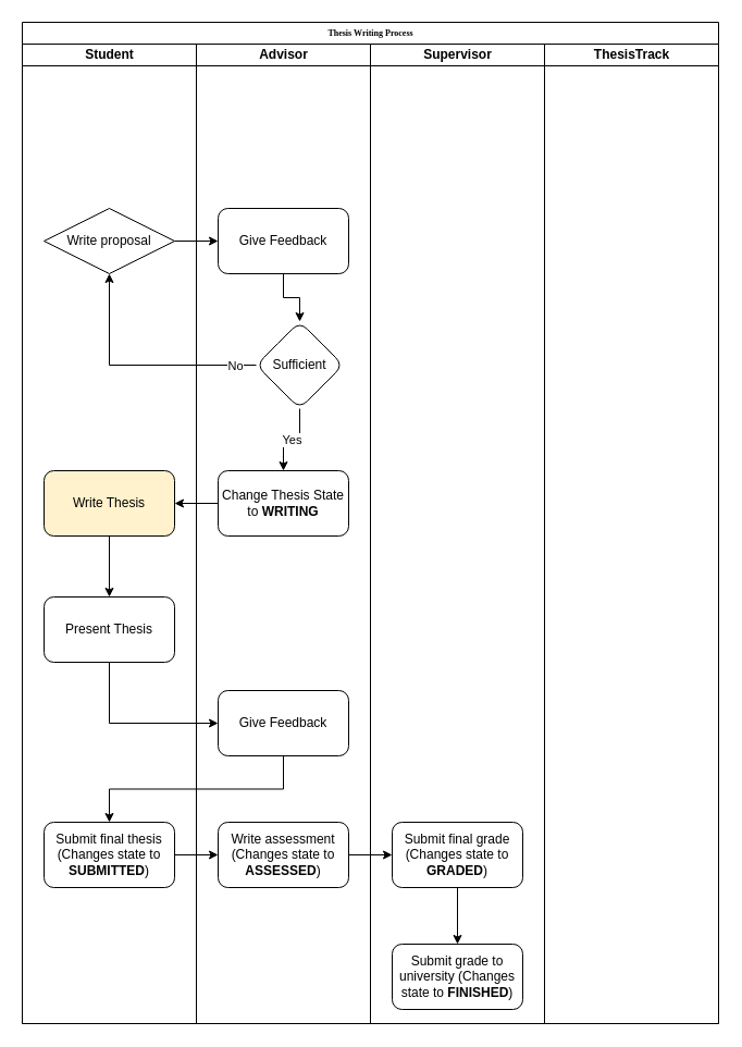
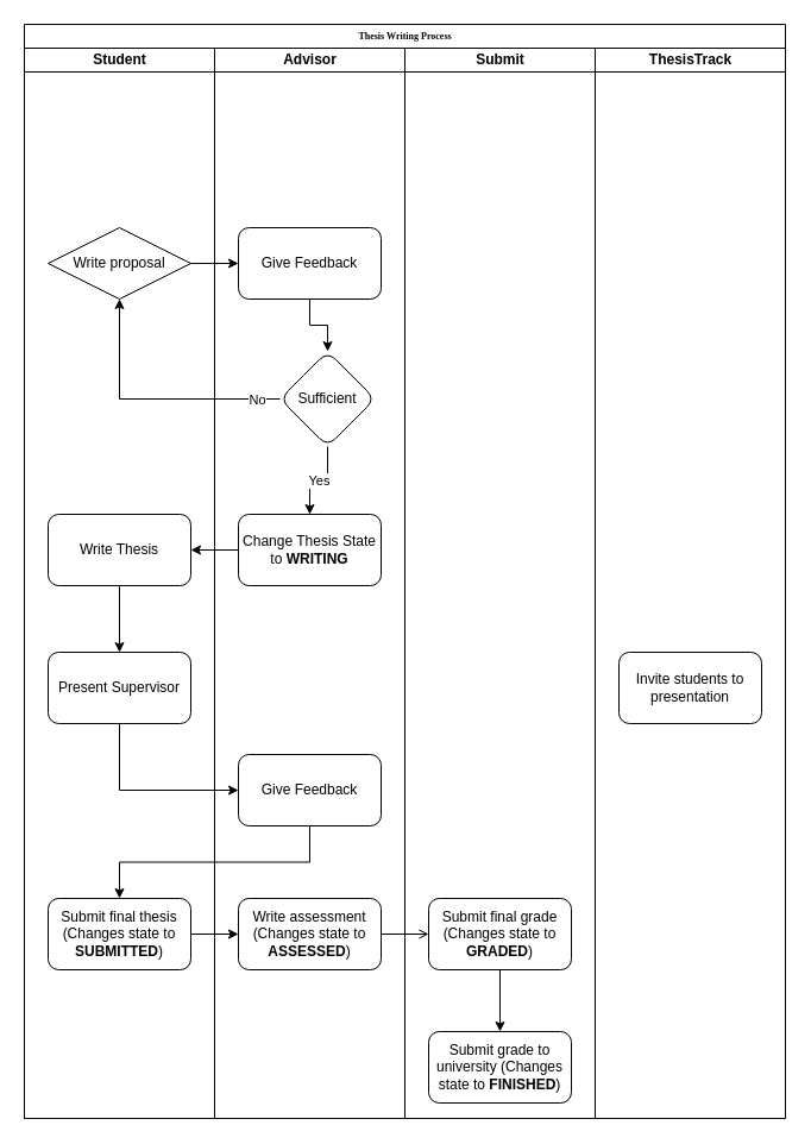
  <mxCell id="0" />
  <mxCell id="1" parent="0" />
  <mxCell id="2" value="Thesis Writing Process" style="swimlane;html=1;childLayout=stackLayout;startSize=20;rounded=0;shadow=0;labelBackgroundColor=none;strokeWidth=1;fontFamily=Verdana;fontSize=8;align=center;" parent="1" vertex="1"><mxGeometry x="20" y="20" width="640" height="920" as="geometry" /></mxCell>
  <mxCell id="3" value="Student" style="swimlane;html=1;startSize=20;" parent="2" vertex="1"><mxGeometry y="20" width="160" height="900" as="geometry" /></mxCell>
  <mxCell id="4" value="Write proposal" style="rhombus;whiteSpace=wrap;html=1;" parent="3" vertex="1"><mxGeometry x="20" y="151" width="120" height="60" as="geometry" /></mxCell>
  <mxCell id="5" value="" style="edgeStyle=orthogonalEdgeStyle;rounded=0;orthogonalLoop=1;jettySize=auto;html=1;" parent="3" source="6" target="7" edge="1"><mxGeometry relative="1" as="geometry" /></mxCell>
- <mxCell id="6" value="Write Thesis" style="whiteSpace=wrap;html=1;rounded=1;fillColor=#fff2cc;" parent="3" vertex="1"><mxGeometry x="20" y="392" width="120" height="60" as="geometry" /></mxCell>
- <mxCell id="7" value="Present Thesis" style="whiteSpace=wrap;html=1;rounded=1;" parent="3" vertex="1"><mxGeometry x="20" y="508" width="120" height="60" as="geometry" /></mxCell>
+ <mxCell id="6" value="Write Thesis" style="whiteSpace=wrap;html=1;rounded=1;" parent="3" vertex="1"><mxGeometry x="20" y="392" width="120" height="60" as="geometry" /></mxCell>
+ <mxCell id="7" value="Present Supervisor" style="whiteSpace=wrap;html=1;rounded=1;" parent="3" vertex="1"><mxGeometry x="20" y="508" width="120" height="60" as="geometry" /></mxCell>
  <mxCell id="8" value="Submit final thesis (Changes state to &lt;b&gt;SUBMITTED&lt;/b&gt;)" style="whiteSpace=wrap;html=1;rounded=1;" parent="3" vertex="1"><mxGeometry x="20" y="715" width="120" height="60" as="geometry" /></mxCell>
  <mxCell id="9" value="Advisor" style="swimlane;html=1;startSize=20;" parent="2" vertex="1"><mxGeometry x="160" y="20" width="160" height="900" as="geometry" /></mxCell>
  <mxCell id="10" value="" style="edgeStyle=orthogonalEdgeStyle;rounded=0;orthogonalLoop=1;jettySize=auto;html=1;" parent="9" source="11" target="13" edge="1"><mxGeometry relative="1" as="geometry" /></mxCell>
  <mxCell id="11" value="Give Feedback" style="whiteSpace=wrap;html=1;rounded=1;" parent="9" vertex="1"><mxGeometry x="20" y="151" width="120" height="60" as="geometry" /></mxCell>
  <mxCell id="12" value="Yes" style="edgeStyle=orthogonalEdgeStyle;rounded=0;orthogonalLoop=1;jettySize=auto;html=1;" parent="9" source="13" target="14" edge="1"><mxGeometry relative="1" as="geometry" /></mxCell>
  <mxCell id="13" value="Sufficient" style="rhombus;whiteSpace=wrap;html=1;rounded=1;" parent="9" vertex="1"><mxGeometry x="55" y="255" width="80" height="80" as="geometry" /></mxCell>
  <mxCell id="14" value="Change Thesis State to &lt;b&gt;WRITING&lt;/b&gt;" style="whiteSpace=wrap;html=1;rounded=1;" parent="9" vertex="1"><mxGeometry x="20" y="392" width="120" height="60" as="geometry" /></mxCell>
  <mxCell id="15" value="Give Feedback" style="whiteSpace=wrap;html=1;rounded=1;" parent="9" vertex="1"><mxGeometry x="20" y="594" width="120" height="60" as="geometry" /></mxCell>
  <mxCell id="16" value="Write assessment (Changes state to &lt;b&gt;ASSESSED&lt;/b&gt;)" style="whiteSpace=wrap;html=1;rounded=1;" parent="9" vertex="1"><mxGeometry x="20" y="715" width="120" height="60" as="geometry" /></mxCell>
- <mxCell id="17" value="Supervisor" style="swimlane;html=1;startSize=20;" parent="2" vertex="1"><mxGeometry x="320" y="20" width="160" height="900" as="geometry" /></mxCell>
+ <mxCell id="17" value="Submit" style="swimlane;html=1;startSize=20;" parent="2" vertex="1"><mxGeometry x="320" y="20" width="160" height="900" as="geometry" /></mxCell>
  <mxCell id="18" value="" style="edgeStyle=orthogonalEdgeStyle;rounded=0;orthogonalLoop=1;jettySize=auto;html=1;entryX=0.5;entryY=0;entryDx=0;entryDy=0;" parent="17" source="19" target="20" edge="1"><mxGeometry relative="1" as="geometry"><mxPoint x="80" y="819" as="targetPoint" /></mxGeometry></mxCell>
  <mxCell id="19" value="Submit final grade&lt;div&gt;(Changes state to &lt;b&gt;GRADED&lt;/b&gt;)&lt;/div&gt;" style="whiteSpace=wrap;html=1;rounded=1;" parent="17" vertex="1"><mxGeometry x="20" y="715" width="120" height="60" as="geometry" /></mxCell>
  <mxCell id="20" value="Submit grade to university (Changes state to &lt;b&gt;FINISHED&lt;/b&gt;)" style="whiteSpace=wrap;html=1;rounded=1;" parent="17" vertex="1"><mxGeometry x="20" y="827" width="120" height="60" as="geometry" /></mxCell>
  <mxCell id="21" value="ThesisTrack" style="swimlane;html=1;startSize=20;" parent="2" vertex="1"><mxGeometry x="480" y="20" width="160" height="900" as="geometry" /></mxCell>
+ <mxCell id="22" value="Invite students to&lt;div&gt;presentation&lt;/div&gt;" style="whiteSpace=wrap;html=1;rounded=1;" parent="21" vertex="1"><mxGeometry x="20" y="508" width="120" height="60" as="geometry" /></mxCell>
  <mxCell id="23" value="" style="edgeStyle=orthogonalEdgeStyle;rounded=0;orthogonalLoop=1;jettySize=auto;html=1;" parent="2" source="4" target="11" edge="1"><mxGeometry relative="1" as="geometry" /></mxCell>
  <mxCell id="24" style="edgeStyle=orthogonalEdgeStyle;rounded=0;orthogonalLoop=1;jettySize=auto;html=1;exitX=0;exitY=0.5;exitDx=0;exitDy=0;entryX=0.5;entryY=1;entryDx=0;entryDy=0;" parent="2" source="13" target="4" edge="1"><mxGeometry relative="1" as="geometry" /></mxCell>
  <mxCell id="25" value="No" style="edgeLabel;html=1;align=center;verticalAlign=middle;resizable=0;points=[];" parent="24" vertex="1" connectable="0"><mxGeometry x="-0.83" relative="1" as="geometry"><mxPoint x="-1" as="offset" /></mxGeometry></mxCell>
  <mxCell id="26" value="" style="edgeStyle=orthogonalEdgeStyle;rounded=0;orthogonalLoop=1;jettySize=auto;html=1;" parent="2" source="14" target="6" edge="1"><mxGeometry relative="1" as="geometry" /></mxCell>
  <mxCell id="27" style="edgeStyle=orthogonalEdgeStyle;rounded=0;orthogonalLoop=1;jettySize=auto;html=1;exitX=0.5;exitY=1;exitDx=0;exitDy=0;entryX=0;entryY=0.5;entryDx=0;entryDy=0;" parent="2" source="7" target="15" edge="1"><mxGeometry relative="1" as="geometry" /></mxCell>
  <mxCell id="28" style="edgeStyle=orthogonalEdgeStyle;rounded=0;orthogonalLoop=1;jettySize=auto;html=1;exitX=0.5;exitY=1;exitDx=0;exitDy=0;entryX=0.5;entryY=0;entryDx=0;entryDy=0;" parent="2" source="15" target="8" edge="1"><mxGeometry relative="1" as="geometry" /></mxCell>
  <mxCell id="29" value="" style="edgeStyle=orthogonalEdgeStyle;rounded=0;orthogonalLoop=1;jettySize=auto;html=1;" parent="2" source="8" target="16" edge="1"><mxGeometry relative="1" as="geometry" /></mxCell>
- <mxCell id="30" value="" style="edgeStyle=orthogonalEdgeStyle;rounded=0;orthogonalLoop=1;jettySize=auto;html=1;" parent="2" source="16" target="19" edge="1"><mxGeometry relative="1" as="geometry" /></mxCell>
+ <mxCell id="30" value="" style="edgeStyle=orthogonalEdgeStyle;rounded=0;orthogonalLoop=1;jettySize=auto;html=1;endArrow=open;" parent="2" source="16" target="19" edge="1"><mxGeometry relative="1" as="geometry" /></mxCell>
